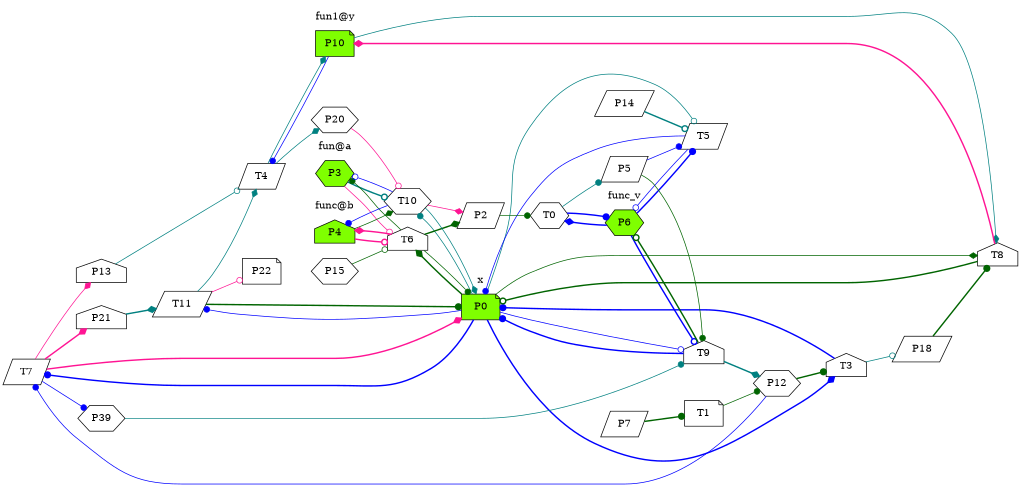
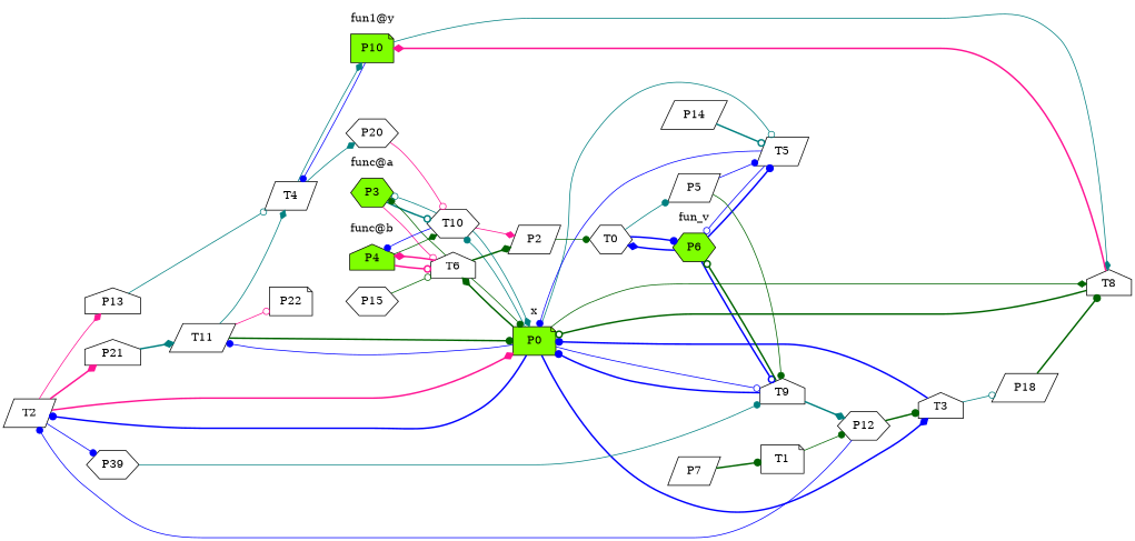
  digraph {
    rankdir=LR
    node [shape=parallelogram]
    edge [arrowhead=dot color=blue style=solid]
    P0 [color=black fillcolor=chartreuse shape=note style=filled]
    P3 [color=black fillcolor=chartreuse shape=hexagon style=filled]
    P4 [color=black fillcolor=chartreuse shape=house style=filled]
    P6 [color=black fillcolor=chartreuse shape=hexagon style=filled]
    P10 [color=black fillcolor=chartreuse shape=note style=filled]
-   T2 [label=T7]
+   T2
    T3 [shape=house]
    T5
    T6 [shape=house]
    T8 [shape=house]
    T9 [shape=house]
    T10 [shape=hexagon]
    T11
    T0 [shape=hexagon]
    T4
    P13 [shape=house]
    n17 [label=P39 shape=hexagon]
    P21 [shape=house]
    P18
    P2
    P12 [shape=hexagon]
    P22 [shape=note]
    P5
    T1 [shape=note]
    P7
    P20 [shape=hexagon]
    P14
    P15 [shape=hexagon]
    subgraph cluster_1 {
      color=white
      label=x
      P0
    }
    subgraph cluster_2 {
      color=white
-     label="fun@a"
+     label="func@a"
      P3
    }
    subgraph cluster_3 {
      color=white
      label="func@b"
      P4
    }
    subgraph cluster_4 {
      color=white
-     label=func_v
+     label=fun_v
      P6
    }
    subgraph cluster_5 {
      color=white
      label="fun1@y"
      P10
    }
    P0 -> T2 [style=bold]
    P0 -> T3 [arrowhead=diamond style=bold]
    P0 -> T5 [arrowhead=odot color=teal]
    P0 -> T6 [arrowhead=diamond color=darkgreen style=bold]
    P0 -> T8 [arrowhead=diamond color=darkgreen]
    P0 -> T9 [arrowhead=odot]
    P0 -> T10 [color=teal]
    P0 -> T11
    P3 -> T6 [arrowhead=odot color=deeppink]
    P3 -> T10 [arrowhead=odot color=teal style=bold]
    P4 -> T6 [arrowhead=odot color=deeppink style=bold]
    P4 -> T10 [arrowhead=diamond color=darkgreen]
    P6 -> T5 [style=bold]
    P6 -> T9 [arrowhead=odot style=bold]
    P6 -> T0 [arrowhead=diamond style=bold]
    P10 -> T8 [arrowhead=diamond color=teal]
    P10 -> T4
    T2 -> P0 [arrowhead=diamond color=deeppink style=bold]
    T2 -> P13 [arrowhead=diamond color=deeppink]
    T2 -> n17
    T2 -> P21 [arrowhead=diamond color=deeppink style=bold]
    T3 -> P0 [style=bold]
    T3 -> P18 [arrowhead=odot color=teal]
    T5 -> P0
    T5 -> P6 [arrowhead=odot]
    T6 -> P0 [color=darkgreen]
    T6 -> P3 [color=darkgreen]
    T6 -> P4 [arrowhead=diamond color=deeppink style=bold]
    T6 -> P2 [arrowhead=diamond color=darkgreen style=bold]
    T8 -> P0 [arrowhead=odot color=darkgreen style=bold]
    T8 -> P10 [arrowhead=diamond color=deeppink style=bold]
    T9 -> P0 [style=bold]
    T9 -> P6 [arrowhead=odot color=darkgreen style=bold]
    T9 -> P12 [arrowhead=diamond color=teal style=bold]
    T10 -> P0 [arrowhead=diamond color=teal]
-   T10 -> P3 [arrowhead=odot]
+   T10 -> P3 [arrowhead=odot color=teal]
    T10 -> P4
    T10 -> P2 [arrowhead=diamond color=deeppink]
    T11 -> P0 [color=darkgreen style=bold]
    T11 -> T4 [arrowhead=diamond color=teal]
    T11 -> P22 [arrowhead=odot color=deeppink]
    T0 -> P6 [style=bold]
    T0 -> P5 [color=teal]
    T4 -> P10 [arrowhead=diamond color=teal]
    T4 -> P20 [arrowhead=diamond color=teal]
    P13 -> T4 [arrowhead=odot color=teal]
    n17 -> T9 [color=teal]
    P21 -> T11 [arrowhead=diamond color=teal style=bold]
    P18 -> T8 [color=darkgreen style=bold]
    P2 -> T0 [color=darkgreen]
    P12 -> T2
    P12 -> T3 [color=darkgreen style=bold]
    P5 -> T5
    P5 -> T9 [color=darkgreen]
    T1 -> P12 [color=darkgreen]
    P7 -> T1 [color=darkgreen style=bold]
    P20 -> T10 [arrowhead=odot color=deeppink]
    P14 -> T5 [arrowhead=odot color=teal style=bold]
    P15 -> T6 [arrowhead=odot color=darkgreen]
  }
